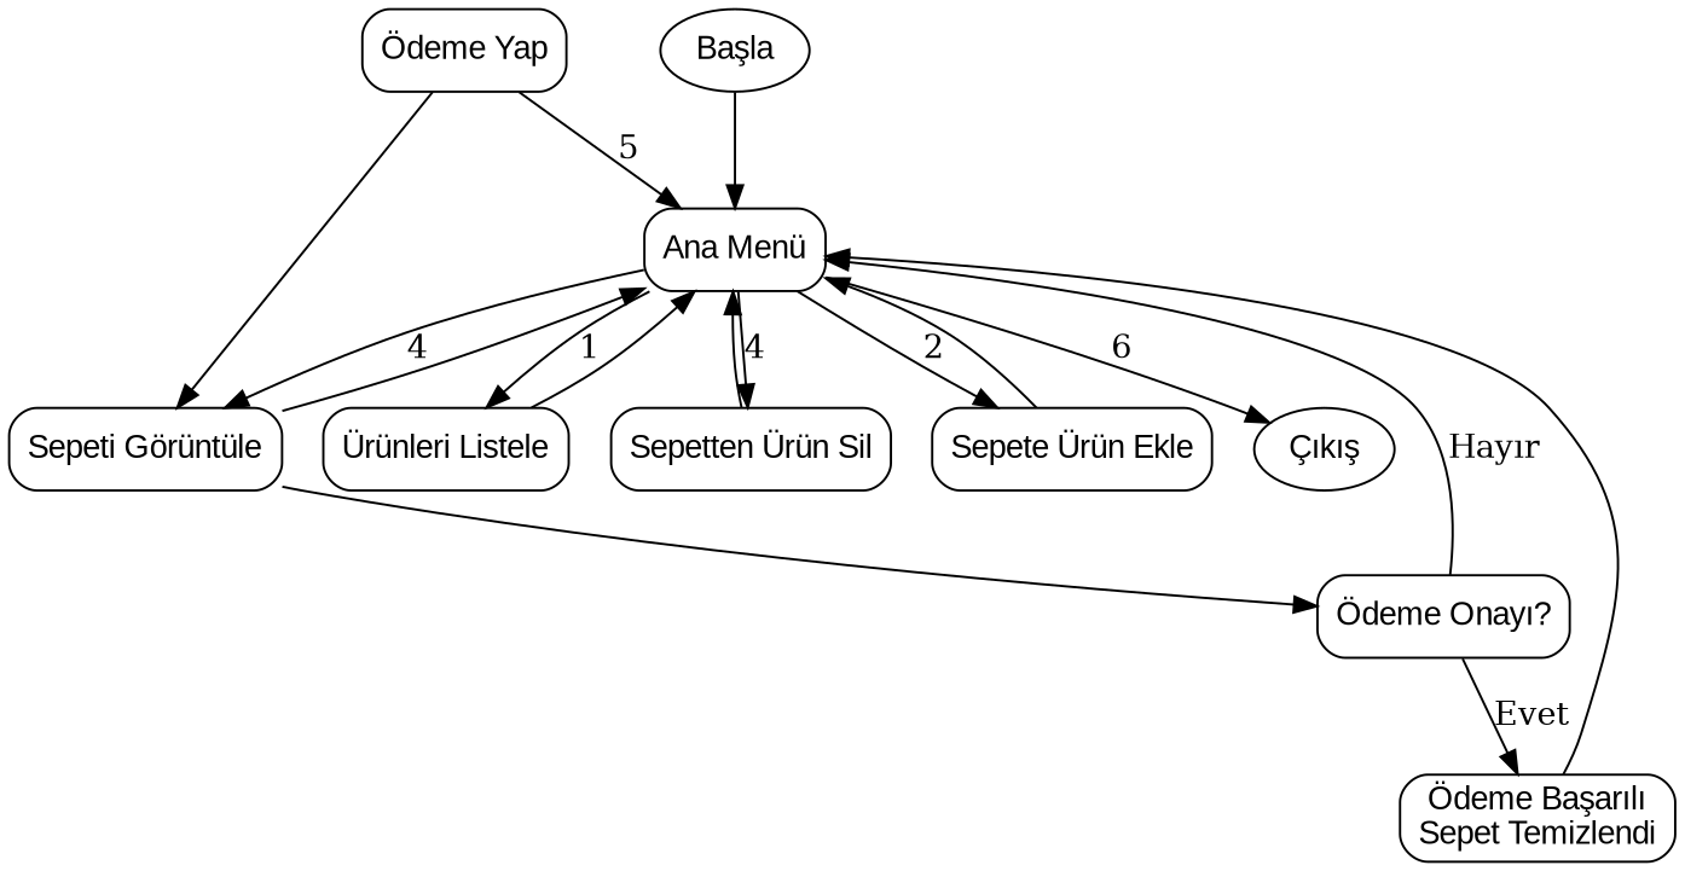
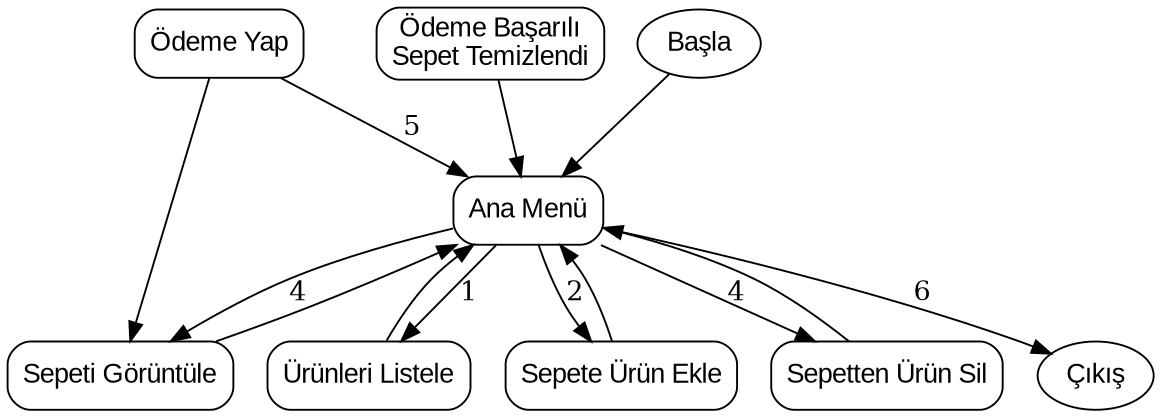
  digraph {
    rankdir=TB
    node [fontname=Arial shape=box style=rounded]
    n1 [label="Başla" shape=ellipse]
    n2 [label="Ana Menü"]
    n3 [label="Ürünleri Listele"]
    n4 [label="Sepete Ürün Ekle"]
    n5 [label="Sepeti Görüntüle"]
    n6 [label="Sepetten Ürün Sil"]
    n7 [label="Çıkış" shape=ellipse]
-   n8 [label="Ödeme Onayı?"]
    n9 [label="Ödeme Yap"]
    n10 [label="Ödeme Başarılı\nSepet Temizlendi"]
    n1 -> n2
    n2 -> n3 [label=1]
    n2 -> n4 [label=2]
    n2 -> n5 [label=4]
    n2 -> n6 [label=4]
    n2 -> n7 [label=6]
    n3 -> n2
    n4 -> n2
    n5 -> n2
-   n5 -> n8
    n6 -> n2
-   n8 -> n2 [label="Hayır"]
-   n8 -> n10 [label=Evet]
    n9 -> n2 [label=5]
    n9 -> n5
    n10 -> n2
  }
